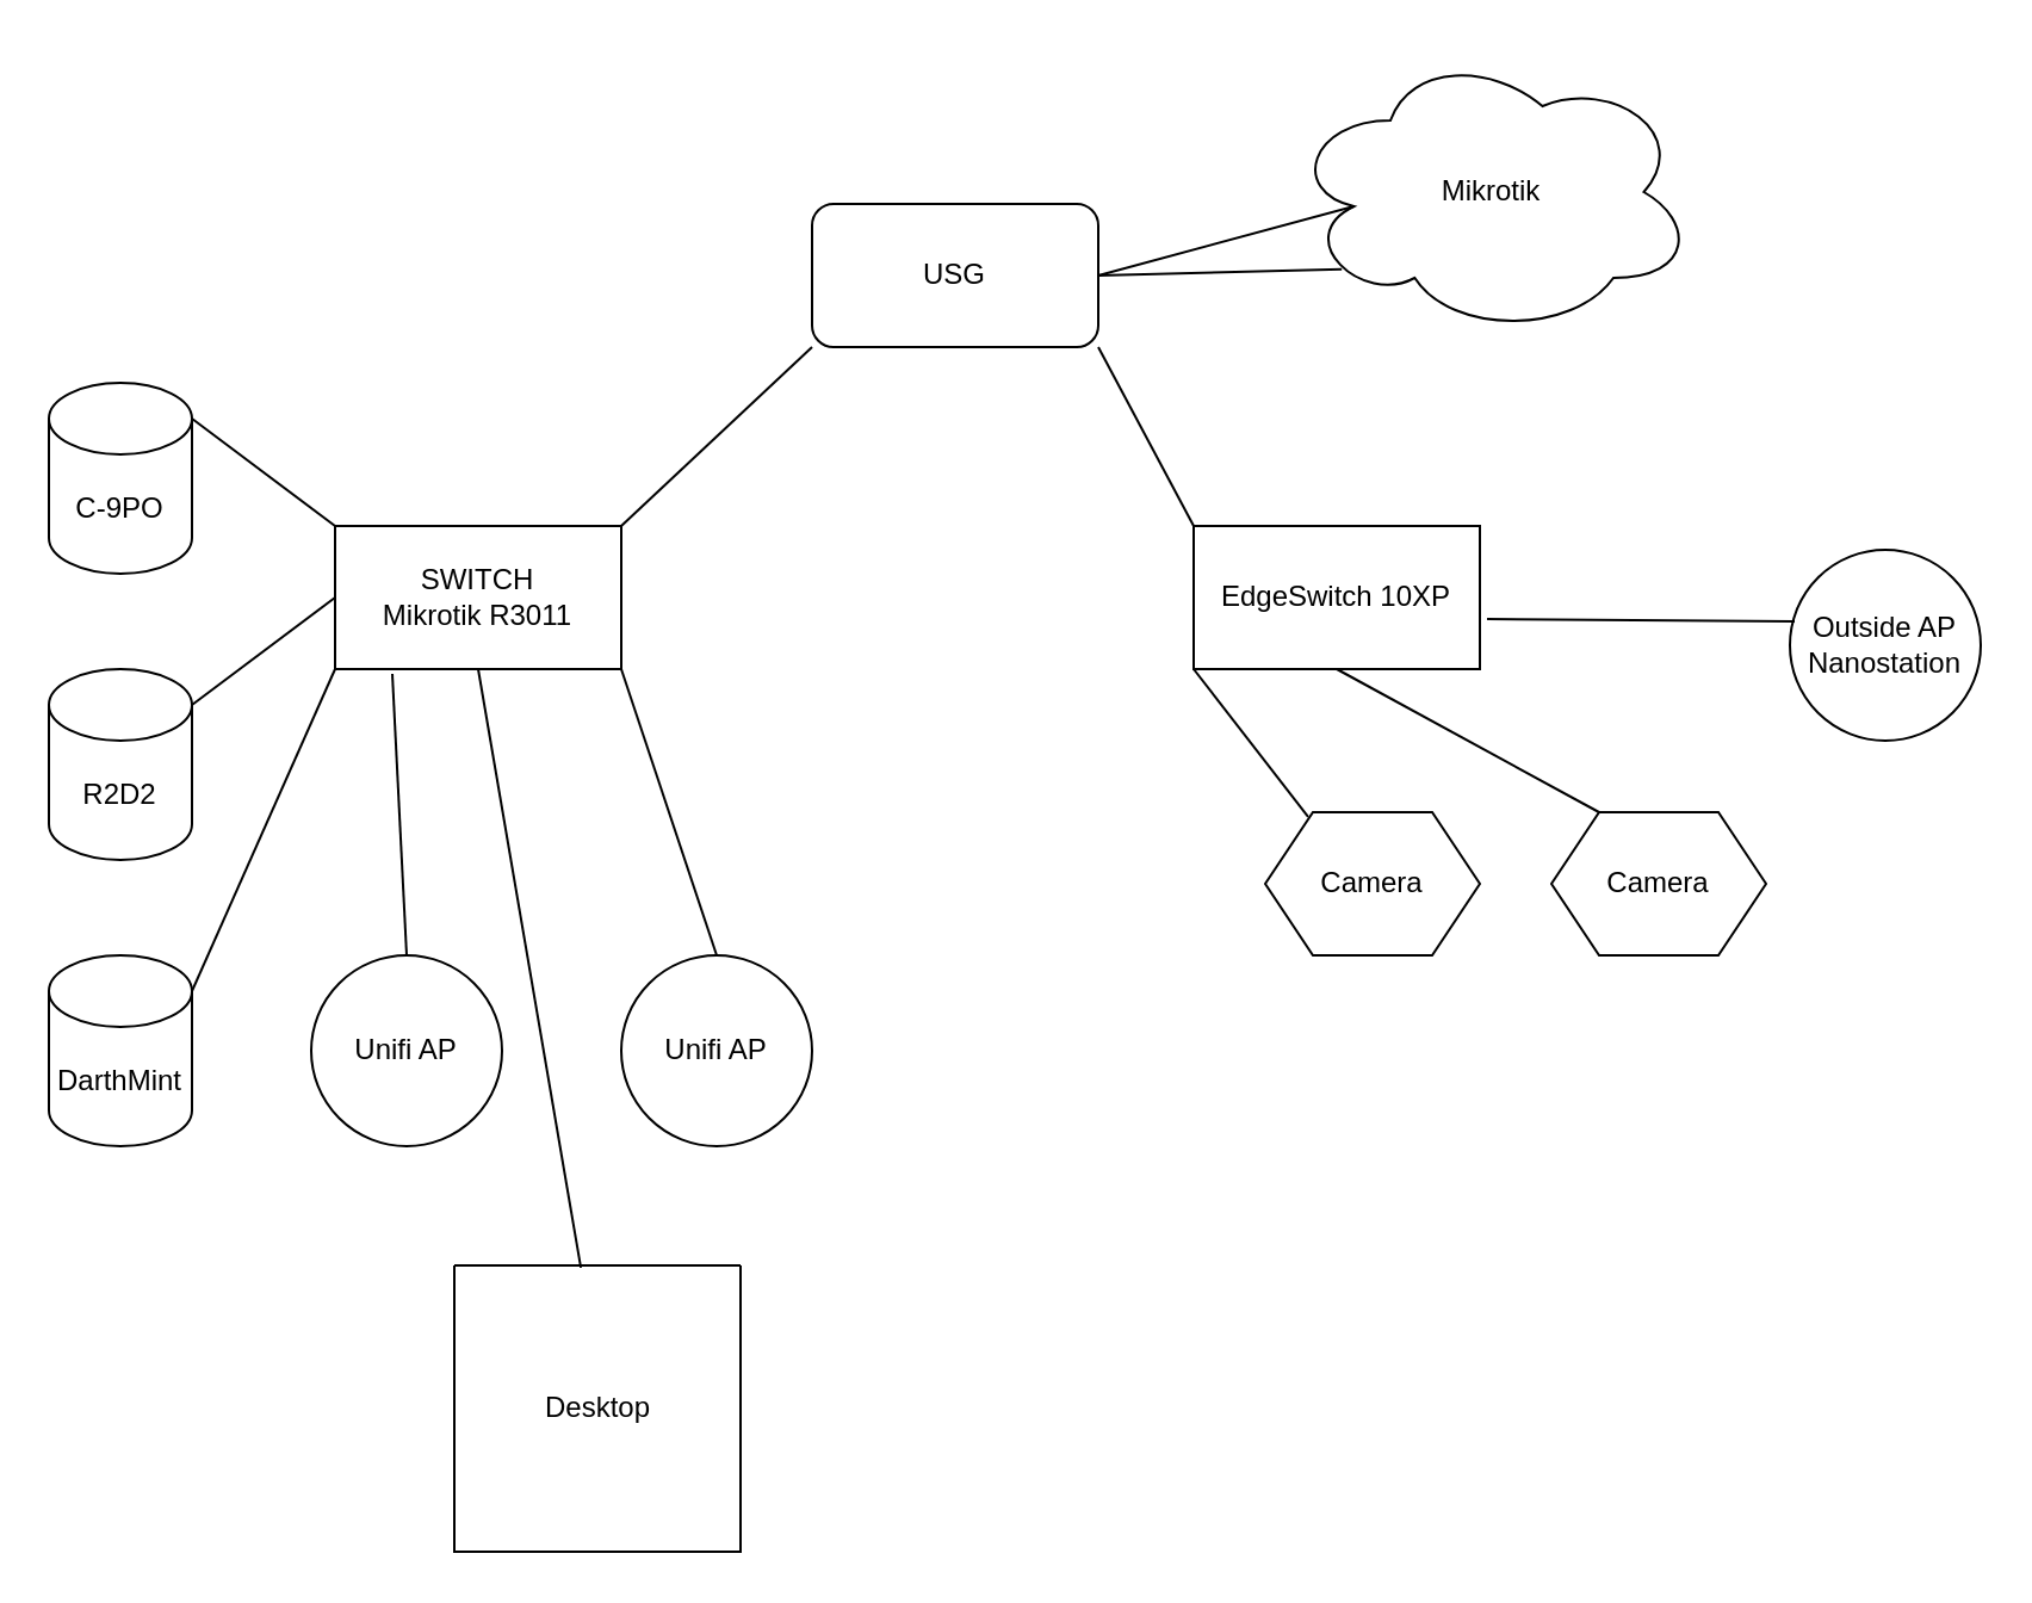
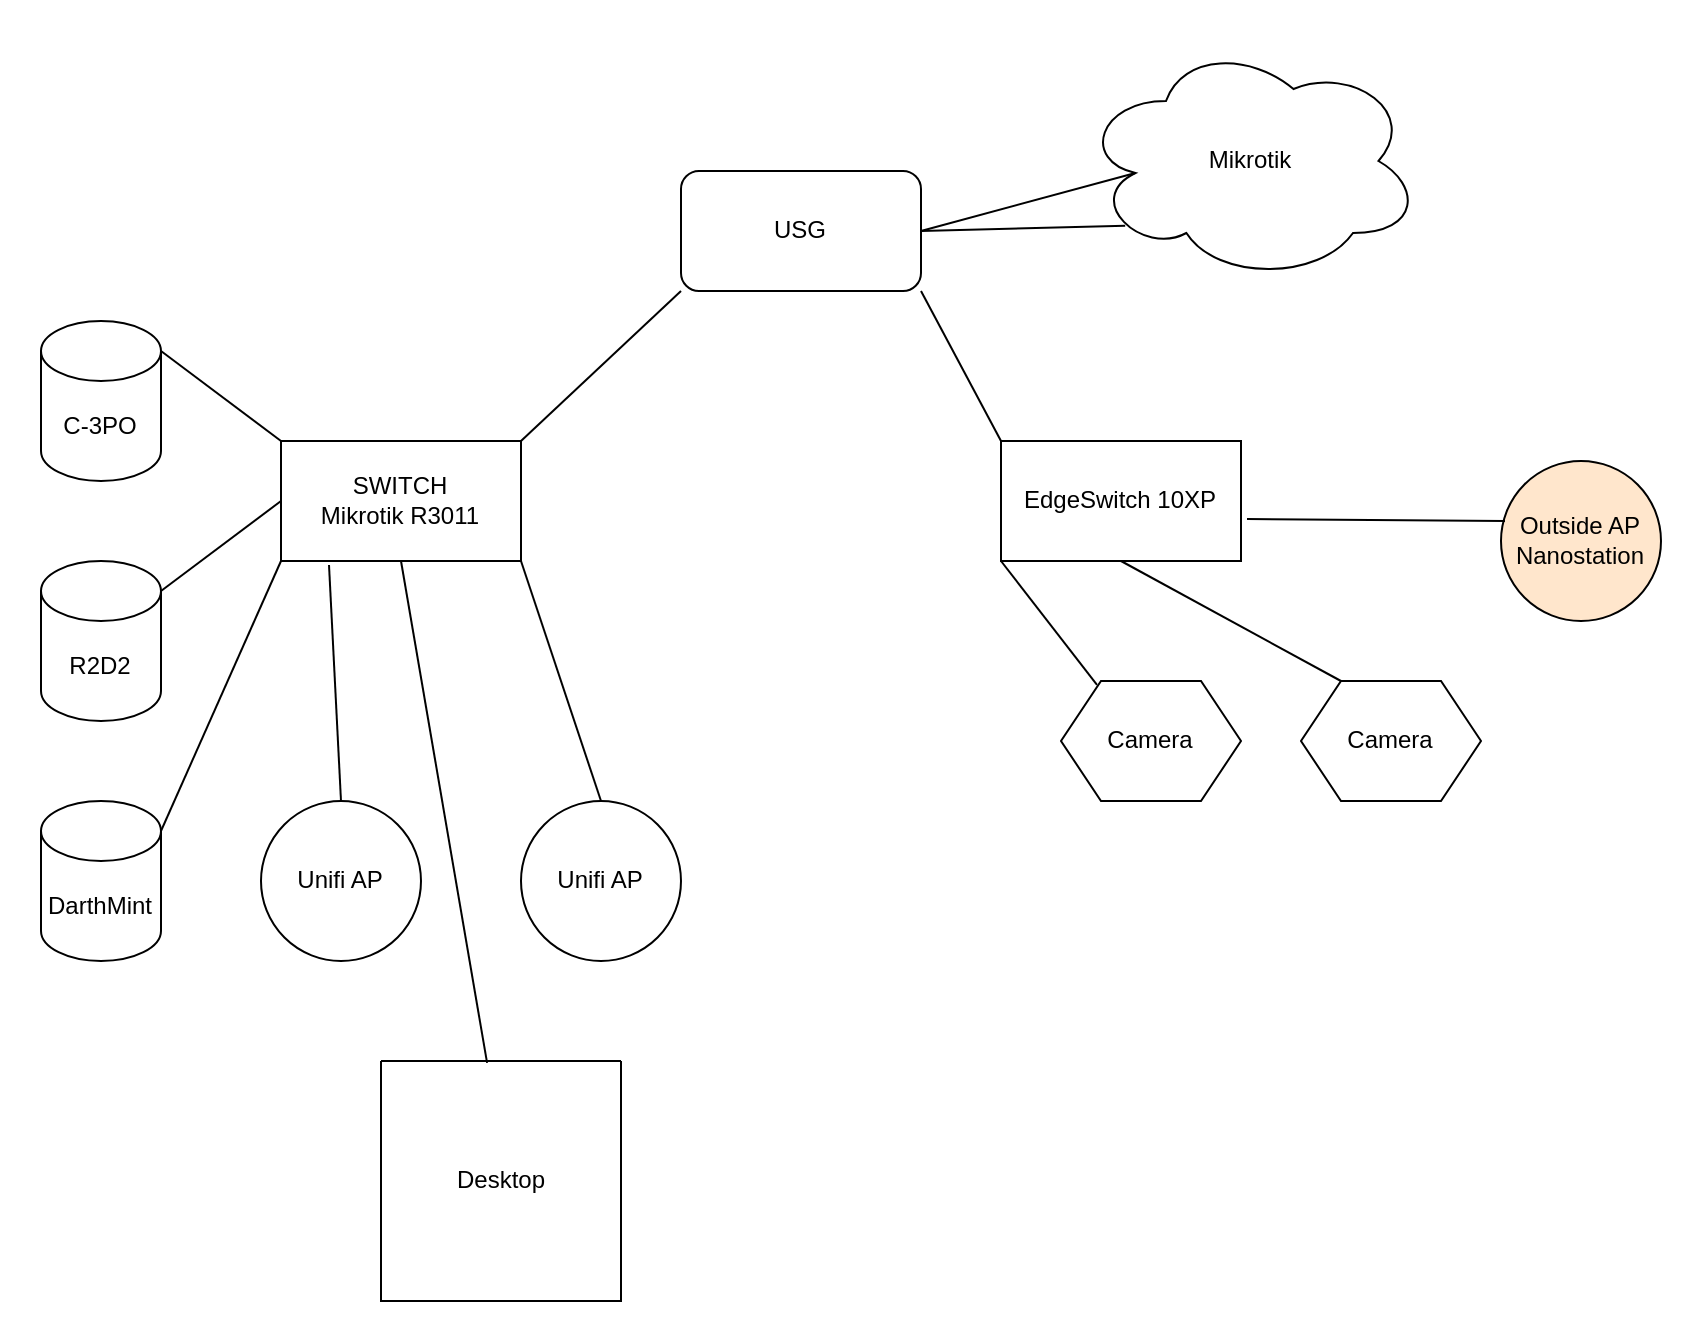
  <mxCell id="0" />
  <mxCell id="1" parent="0" />
  <mxCell id="2" value="USG" style="rounded=1;whiteSpace=wrap;html=1;" vertex="1" parent="1"><mxGeometry x="340" y="85" width="120" height="60" as="geometry" /></mxCell>
- <mxCell id="3" value="C-9PO" style="shape=cylinder3;whiteSpace=wrap;html=1;boundedLbl=1;backgroundOutline=1;size=15;" vertex="1" parent="1"><mxGeometry x="20" y="160" width="60" height="80" as="geometry" /></mxCell>
+ <mxCell id="3" value="C-3PO" style="shape=cylinder3;whiteSpace=wrap;html=1;boundedLbl=1;backgroundOutline=1;size=15;" vertex="1" parent="1"><mxGeometry x="20" y="160" width="60" height="80" as="geometry" /></mxCell>
  <mxCell id="4" value="R2D2" style="shape=cylinder3;whiteSpace=wrap;html=1;boundedLbl=1;backgroundOutline=1;size=15;" vertex="1" parent="1"><mxGeometry x="20" y="280" width="60" height="80" as="geometry" /></mxCell>
  <mxCell id="5" value="&lt;div&gt;EdgeSwitch 10XP&lt;/div&gt;" style="rounded=0;whiteSpace=wrap;html=1;" vertex="1" parent="1"><mxGeometry x="500" y="220" width="120" height="60" as="geometry" /></mxCell>
  <mxCell id="6" value="&lt;div&gt;SWITCH&lt;/div&gt;&lt;div&gt;Mikrotik R3011&lt;/div&gt;" style="rounded=0;whiteSpace=wrap;html=1;" vertex="1" parent="1"><mxGeometry x="140" y="220" width="120" height="60" as="geometry" /></mxCell>
  <mxCell id="7" value="DarthMint" style="shape=cylinder3;whiteSpace=wrap;html=1;boundedLbl=1;backgroundOutline=1;size=15;" vertex="1" parent="1"><mxGeometry x="20" y="400" width="60" height="80" as="geometry" /></mxCell>
  <mxCell id="8" value="Mikrotik" style="ellipse;shape=cloud;whiteSpace=wrap;html=1;" vertex="1" parent="1"><mxGeometry x="540" width="170" height="120" as="geometry" y="20" /></mxCell>
  <mxCell id="9" value="Camera" style="shape=hexagon;perimeter=hexagonPerimeter2;whiteSpace=wrap;html=1;fixedSize=1;" vertex="1" parent="1"><mxGeometry x="530" y="340" width="90" height="60" as="geometry" /></mxCell>
  <mxCell id="10" value="Camera" style="shape=hexagon;perimeter=hexagonPerimeter2;whiteSpace=wrap;html=1;fixedSize=1;" vertex="1" parent="1"><mxGeometry x="650" y="340" width="90" height="60" as="geometry" /></mxCell>
- <mxCell id="11" value="&lt;div&gt;Outside AP&lt;/div&gt;&lt;div&gt;Nanostation&lt;/div&gt;" style="ellipse;whiteSpace=wrap;html=1;aspect=fixed;" vertex="1" parent="1"><mxGeometry x="750" y="230" width="80" height="80" as="geometry" /></mxCell>
+ <mxCell id="11" value="&lt;div&gt;Outside AP&lt;/div&gt;&lt;div&gt;Nanostation&lt;/div&gt;" style="ellipse;whiteSpace=wrap;html=1;aspect=fixed;fillColor=#ffe6cc;" vertex="1" parent="1"><mxGeometry x="750" y="230" width="80" height="80" as="geometry" /></mxCell>
  <mxCell id="12" value="Unifi AP" style="ellipse;whiteSpace=wrap;html=1;aspect=fixed;" vertex="1" parent="1"><mxGeometry x="130" y="400" width="80" height="80" as="geometry" /></mxCell>
  <mxCell id="13" value="Unifi AP" style="ellipse;whiteSpace=wrap;html=1;aspect=fixed;" vertex="1" parent="1"><mxGeometry x="260" y="400" width="80" height="80" as="geometry" /></mxCell>
  <mxCell id="14" value="" style="endArrow=none;html=1;rounded=0;entryX=0.16;entryY=0.55;entryDx=0;entryDy=0;entryPerimeter=0;exitX=1;exitY=0.5;exitDx=0;exitDy=0;" edge="1" parent="1" source="2" target="8"><mxGeometry width="50" height="50" relative="1" as="geometry"><mxPoint x="400" y="470" as="sourcePoint" /><mxPoint x="450" y="420" as="targetPoint" /><Array as="points" /></mxGeometry></mxCell>
  <mxCell id="15" value="" style="endArrow=none;html=1;rounded=0;entryX=0.13;entryY=0.77;entryDx=0;entryDy=0;entryPerimeter=0;exitX=1;exitY=0.5;exitDx=0;exitDy=0;" edge="1" parent="1" source="2" target="8"><mxGeometry width="50" height="50" relative="1" as="geometry"><mxPoint x="400" y="470" as="sourcePoint" /><mxPoint x="450" y="420" as="targetPoint" /></mxGeometry></mxCell>
  <mxCell id="16" value="" style="endArrow=none;html=1;rounded=0;entryX=0;entryY=1;entryDx=0;entryDy=0;exitX=1;exitY=0;exitDx=0;exitDy=0;" edge="1" parent="1" source="6" target="2"><mxGeometry width="50" height="50" relative="1" as="geometry"><mxPoint x="400" y="470" as="sourcePoint" /><mxPoint x="450" y="420" as="targetPoint" /></mxGeometry></mxCell>
  <mxCell id="17" value="" style="endArrow=none;html=1;rounded=0;entryX=1;entryY=1;entryDx=0;entryDy=0;exitX=0;exitY=0;exitDx=0;exitDy=0;" edge="1" parent="1" source="5" target="2"><mxGeometry width="50" height="50" relative="1" as="geometry"><mxPoint x="400" y="470" as="sourcePoint" /><mxPoint x="450" y="420" as="targetPoint" /></mxGeometry></mxCell>
  <mxCell id="18" value="" style="endArrow=none;html=1;rounded=0;entryX=0;entryY=0;entryDx=0;entryDy=0;exitX=1;exitY=0;exitDx=0;exitDy=15;exitPerimeter=0;" edge="1" parent="1" source="3" target="6"><mxGeometry width="50" height="50" relative="1" as="geometry"><mxPoint x="400" y="470" as="sourcePoint" /><mxPoint x="450" y="420" as="targetPoint" /><Array as="points" /></mxGeometry></mxCell>
  <mxCell id="19" value="" style="endArrow=none;html=1;rounded=0;entryX=0;entryY=0.5;entryDx=0;entryDy=0;exitX=1;exitY=0;exitDx=0;exitDy=15;exitPerimeter=0;" edge="1" parent="1" source="4" target="6"><mxGeometry width="50" height="50" relative="1" as="geometry"><mxPoint x="400" y="470" as="sourcePoint" /><mxPoint x="450" y="420" as="targetPoint" /></mxGeometry></mxCell>
  <mxCell id="20" value="" style="endArrow=none;html=1;rounded=0;entryX=0;entryY=1;entryDx=0;entryDy=0;exitX=1;exitY=0;exitDx=0;exitDy=15;exitPerimeter=0;" edge="1" parent="1" source="7" target="6"><mxGeometry width="50" height="50" relative="1" as="geometry"><mxPoint x="400" y="470" as="sourcePoint" /><mxPoint x="450" y="420" as="targetPoint" /></mxGeometry></mxCell>
  <mxCell id="21" value="" style="endArrow=none;html=1;rounded=0;entryX=0.2;entryY=1.033;entryDx=0;entryDy=0;entryPerimeter=0;exitX=0.5;exitY=0;exitDx=0;exitDy=0;" edge="1" parent="1" source="12" target="6"><mxGeometry width="50" height="50" relative="1" as="geometry"><mxPoint x="160" y="330" as="sourcePoint" /><mxPoint x="210" y="280" as="targetPoint" /></mxGeometry></mxCell>
  <mxCell id="22" value="" style="endArrow=none;html=1;rounded=0;entryX=1;entryY=1;entryDx=0;entryDy=0;exitX=0.5;exitY=0;exitDx=0;exitDy=0;" edge="1" parent="1" source="13" target="6"><mxGeometry width="50" height="50" relative="1" as="geometry"><mxPoint x="400" y="470" as="sourcePoint" /><mxPoint x="450" y="420" as="targetPoint" /></mxGeometry></mxCell>
  <mxCell id="23" value="" style="endArrow=none;html=1;rounded=0;entryX=0;entryY=1;entryDx=0;entryDy=0;exitX=0.2;exitY=0.033;exitDx=0;exitDy=0;exitPerimeter=0;" edge="1" parent="1" source="9" target="5"><mxGeometry width="50" height="50" relative="1" as="geometry"><mxPoint x="400" y="470" as="sourcePoint" /><mxPoint x="450" y="420" as="targetPoint" /></mxGeometry></mxCell>
  <mxCell id="24" value="" style="endArrow=none;html=1;rounded=0;entryX=1.025;entryY=0.65;entryDx=0;entryDy=0;entryPerimeter=0;exitX=0.025;exitY=0.375;exitDx=0;exitDy=0;exitPerimeter=0;" edge="1" parent="1" source="11" target="5"><mxGeometry width="50" height="50" relative="1" as="geometry"><mxPoint x="400" y="470" as="sourcePoint" /><mxPoint x="450" y="420" as="targetPoint" /></mxGeometry></mxCell>
  <mxCell id="25" value="" style="endArrow=none;html=1;rounded=0;entryX=0.5;entryY=1;entryDx=0;entryDy=0;exitX=0.222;exitY=0;exitDx=0;exitDy=0;exitPerimeter=0;" edge="1" parent="1" source="10" target="5"><mxGeometry width="50" height="50" relative="1" as="geometry"><mxPoint x="400" y="470" as="sourcePoint" /><mxPoint x="450" y="420" as="targetPoint" /></mxGeometry></mxCell>
  <mxCell id="26" value="" style="swimlane;startSize=0;" vertex="1" parent="1"><mxGeometry x="190" y="530" width="120" height="120" as="geometry" /></mxCell>
  <mxCell id="27" value="Desktop" style="text;html=1;align=center;verticalAlign=middle;resizable=0;points=[];autosize=1;strokeColor=none;fillColor=none;" vertex="1" parent="26"><mxGeometry x="25" y="45" width="70" height="30" as="geometry" /></mxCell>
  <mxCell id="28" value="" style="endArrow=none;html=1;rounded=0;entryX=0.5;entryY=1;entryDx=0;entryDy=0;exitX=0.442;exitY=0.008;exitDx=0;exitDy=0;exitPerimeter=0;" edge="1" parent="1" source="26" target="6"><mxGeometry width="50" height="50" relative="1" as="geometry"><mxPoint x="400" y="470" as="sourcePoint" /><mxPoint x="450" y="420" as="targetPoint" /></mxGeometry></mxCell>
